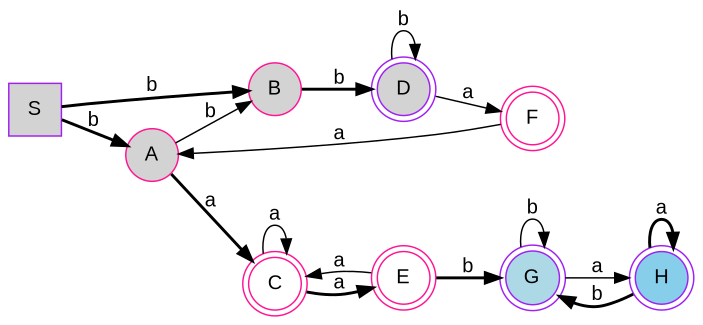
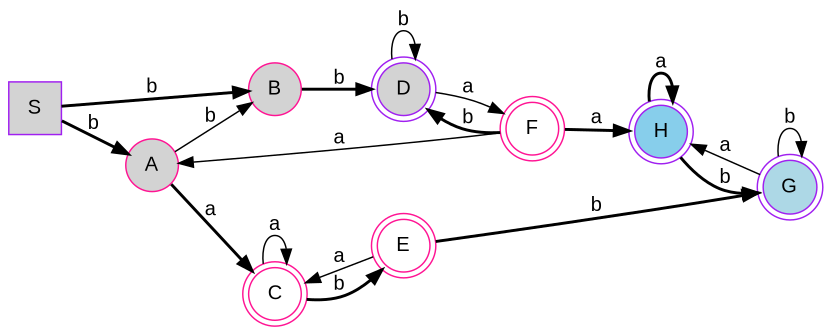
  digraph {
    fontname="Liberation Sans"
    rankdir=LR
    node [color=deeppink fillcolor=lightgrey fontname="Liberation Sans" shape=doublecircle style=filled]
    edge [fontname="Liberation Sans" style=bold]
    S [color=purple shape=square]
    A [shape=circle]
    B [shape=circle]
    C [fillcolor=white]
    D [color=purple]
    E [fillcolor=white]
    G [color=purple fillcolor=lightblue]
    F [fillcolor=white]
    H [color=purple fillcolor=skyblue]
    S -> A [label=b]
    S -> B [label=b]
    A -> B [label=b style=solid]
    A -> C [label=a]
    B -> D [label=b]
    C -> C [label=a style=solid]
-   C -> E [label=a]
+   C -> E [label=b]
    D -> D [label=b style=solid]
    D -> F [label=a style=solid]
    E -> C [label=a style=solid]
    E -> G [label=b]
    G -> G [label=b style=solid]
    G -> H [label=a style=solid]
    F -> A [label=a style=solid]
+   F -> D [label=b]
+   F -> H [label=a]
    H -> G [label=b]
    H -> H [label=a]
  }
